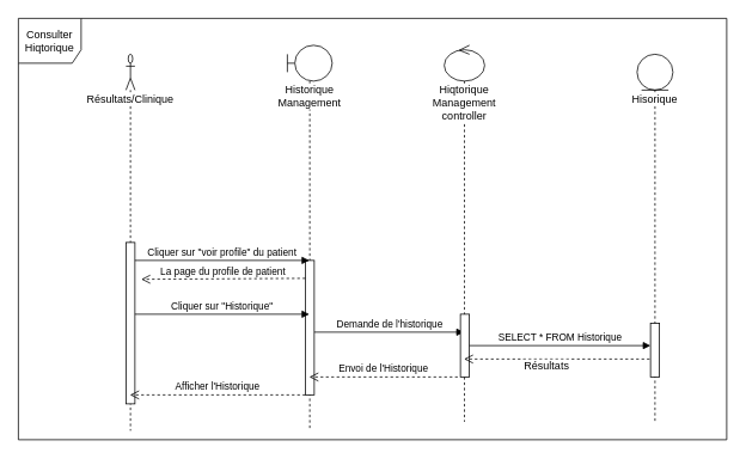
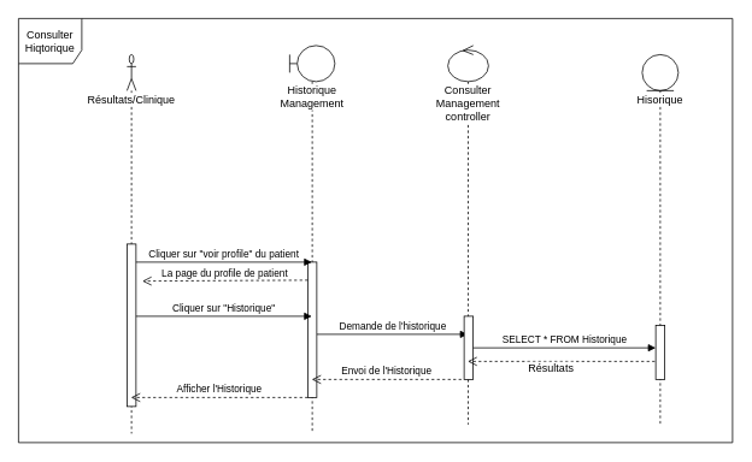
  <mxCell id="0" />
  <mxCell id="1" parent="0" />
  <mxCell id="2" value="Consulter Hiqtorique" style="shape=umlFrame;whiteSpace=wrap;html=1;width=70;height=50;" parent="1" vertex="1"><mxGeometry y="20" width="790" height="470" as="geometry" x="20" /></mxCell>
  <mxCell id="3" value="Historique&lt;br&gt;Management" style="shape=umlLifeline;participant=umlBoundary;perimeter=lifelinePerimeter;whiteSpace=wrap;html=1;container=1;collapsible=0;recursiveResize=0;verticalAlign=top;spacingTop=36;labelBackgroundColor=#ffffff;outlineConnect=0;" parent="1" vertex="1"><mxGeometry x="320" y="50" width="50" height="430" as="geometry" /></mxCell>
  <mxCell id="4" value="Demande de l'historique" style="html=1;verticalAlign=bottom;endArrow=block;" parent="3" target="8" edge="1"><mxGeometry width="80" relative="1" as="geometry"><mxPoint x="30" y="320" as="sourcePoint" /><mxPoint x="110" y="320" as="targetPoint" /></mxGeometry></mxCell>
  <mxCell id="5" value="" style="html=1;points=[];perimeter=orthogonalPerimeter;" parent="3" vertex="1"><mxGeometry x="20" y="240" width="10" height="150" as="geometry" /></mxCell>
  <mxCell id="6" value="Résultats/Clinique" style="shape=umlLifeline;participant=umlActor;perimeter=lifelinePerimeter;whiteSpace=wrap;html=1;container=1;collapsible=0;recursiveResize=0;verticalAlign=top;spacingTop=36;labelBackgroundColor=#ffffff;outlineConnect=0;" parent="1" vertex="1"><mxGeometry x="140" y="60" width="10" height="420" as="geometry" /></mxCell>
  <mxCell id="7" value="" style="html=1;points=[];perimeter=orthogonalPerimeter;" parent="6" vertex="1"><mxGeometry y="210" width="10" height="180" as="geometry" /></mxCell>
- <mxCell id="8" value="Hiqtorique&lt;br&gt;Management controller" style="shape=umlLifeline;participant=umlControl;perimeter=lifelinePerimeter;whiteSpace=wrap;html=1;container=1;collapsible=0;recursiveResize=0;verticalAlign=top;spacingTop=36;labelBackgroundColor=#ffffff;outlineConnect=0;" parent="1" vertex="1"><mxGeometry x="495" y="50" width="45" height="420" as="geometry" /></mxCell>
+ <mxCell id="8" value="Consulter&lt;br&gt;Management controller" style="shape=umlLifeline;participant=umlControl;perimeter=lifelinePerimeter;whiteSpace=wrap;html=1;container=1;collapsible=0;recursiveResize=0;verticalAlign=top;spacingTop=36;labelBackgroundColor=#ffffff;outlineConnect=0;" parent="1" vertex="1"><mxGeometry x="495" y="50" width="45" height="420" as="geometry" /></mxCell>
  <mxCell id="9" value="" style="html=1;points=[];perimeter=orthogonalPerimeter;" parent="8" vertex="1"><mxGeometry x="18" y="300" width="10" height="70" as="geometry" /></mxCell>
  <mxCell id="10" value="Hisorique" style="shape=umlLifeline;participant=umlEntity;perimeter=lifelinePerimeter;whiteSpace=wrap;html=1;container=1;collapsible=0;recursiveResize=0;verticalAlign=top;spacingTop=36;labelBackgroundColor=#ffffff;outlineConnect=0;" parent="1" vertex="1"><mxGeometry x="710" y="60" width="40" height="410" as="geometry" /></mxCell>
  <mxCell id="11" value="Cliquer sur &quot;voir profile&quot; du patient" style="html=1;verticalAlign=bottom;endArrow=block;" parent="1" target="3" edge="1"><mxGeometry width="80" relative="1" as="geometry"><mxPoint x="150" y="290" as="sourcePoint" /><mxPoint x="230" y="290" as="targetPoint" /></mxGeometry></mxCell>
  <mxCell id="12" value="Résultats&lt;br&gt;&lt;br&gt;" style="html=1;verticalAlign=bottom;endArrow=open;dashed=1;endSize=8;" parent="1" target="8" edge="1"><mxGeometry relative="1" as="geometry"><mxPoint x="730" y="400" as="sourcePoint" /><mxPoint x="650" y="400" as="targetPoint" /></mxGeometry></mxCell>
  <mxCell id="13" value="Résultats" style="text;html=1;resizable=0;points=[];align=center;verticalAlign=middle;labelBackgroundColor=#ffffff;" parent="12" vertex="1" connectable="0"><mxGeometry x="0.145" y="7" relative="1" as="geometry"><mxPoint as="offset" /></mxGeometry></mxCell>
  <mxCell id="14" value="Envoi de l'Historique" style="html=1;verticalAlign=bottom;endArrow=open;dashed=1;endSize=8;" parent="1" target="3" edge="1"><mxGeometry relative="1" as="geometry"><mxPoint x="510" y="420" as="sourcePoint" /><mxPoint x="430" y="420" as="targetPoint" /></mxGeometry></mxCell>
  <mxCell id="15" value="Afficher l'Historique" style="html=1;verticalAlign=bottom;endArrow=open;dashed=1;endSize=8;" parent="1" target="6" edge="1"><mxGeometry relative="1" as="geometry"><mxPoint x="340" y="440" as="sourcePoint" /><mxPoint x="260" y="440" as="targetPoint" /></mxGeometry></mxCell>
  <mxCell id="16" value="" style="html=1;verticalAlign=bottom;endArrow=block;" parent="1" source="17" target="10" edge="1"><mxGeometry width="80" relative="1" as="geometry"><mxPoint x="520" y="380" as="sourcePoint" /><mxPoint x="600" y="380" as="targetPoint" /></mxGeometry></mxCell>
  <mxCell id="17" value="" style="html=1;points=[];perimeter=orthogonalPerimeter;" parent="1" vertex="1"><mxGeometry x="725" y="360" width="10" height="60" as="geometry" /></mxCell>
  <mxCell id="18" value="SELECT * FROM Historique" style="html=1;verticalAlign=bottom;endArrow=block;" parent="1" source="9" target="17" edge="1"><mxGeometry width="80" relative="1" as="geometry"><mxPoint x="523" y="385" as="sourcePoint" /><mxPoint x="729.5" y="385" as="targetPoint" /></mxGeometry></mxCell>
  <mxCell id="19" value="La page du profile de patient" style="html=1;verticalAlign=bottom;endArrow=open;dashed=1;endSize=8;entryX=1.7;entryY=0.228;entryDx=0;entryDy=0;entryPerimeter=0;" parent="1" target="7" edge="1"><mxGeometry relative="1" as="geometry"><mxPoint x="340" y="310" as="sourcePoint" /><mxPoint x="260" y="310" as="targetPoint" /></mxGeometry></mxCell>
  <mxCell id="20" value="Cliquer sur &quot;Historique&quot;" style="html=1;verticalAlign=bottom;endArrow=block;" parent="1" target="3" edge="1"><mxGeometry width="80" relative="1" as="geometry"><mxPoint x="150" y="350" as="sourcePoint" /><mxPoint x="230" y="350" as="targetPoint" /></mxGeometry></mxCell>
